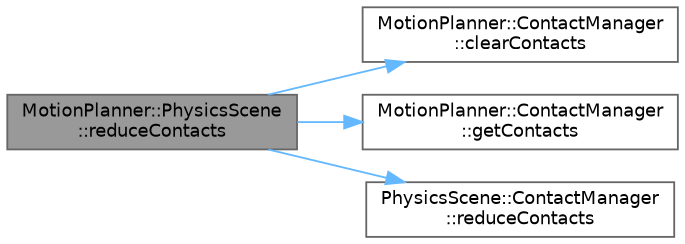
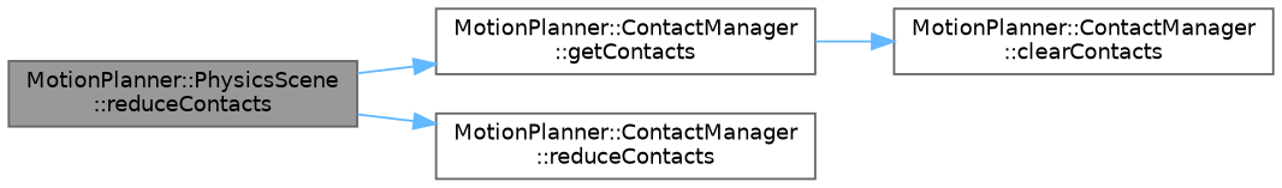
  digraph {
    rankdir=LR
    node [color=grey40 fillcolor=white fontname=Helvetica fontsize=10 shape=box style=filled]
    edge [color=steelblue1 fontname=Helvetica fontsize=10 labelfontname=Helvetica labelfontsize=10 style=solid]
    n1 [color=gray40 fillcolor=grey60 fontcolor=black height=0.2 label="MotionPlanner::PhysicsScene\l::reduceContacts" width=0.4]
    n2 [height=0.2 label="MotionPlanner::ContactManager\l::clearContacts" width=0.4]
    n3 [height=0.2 label="MotionPlanner::ContactManager\l::getContacts" width=0.4]
-   n4 [height=0.2 label="PhysicsScene::ContactManager\l::reduceContacts" width=0.4]
-   n1 -> n2
+   n4 [height=0.2 label="MotionPlanner::ContactManager\l::reduceContacts" width=0.4]
+   n3 -> n2
    n1 -> n3
    n1 -> n4
  }
